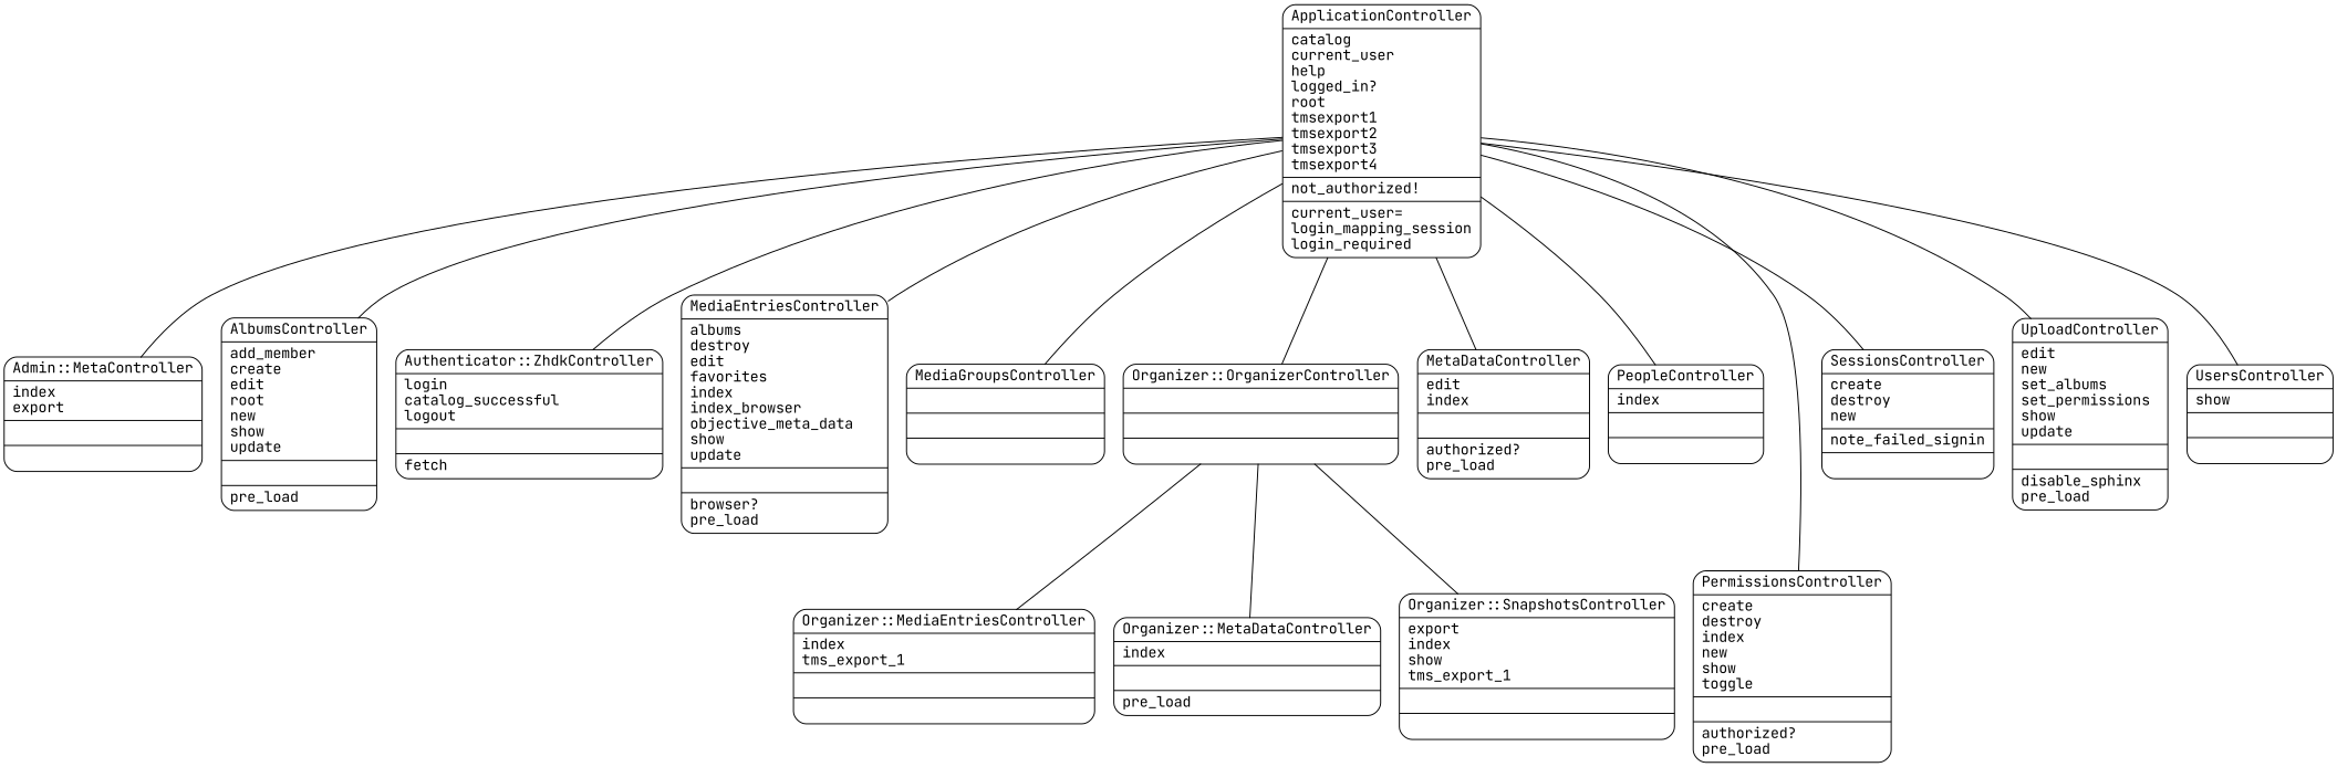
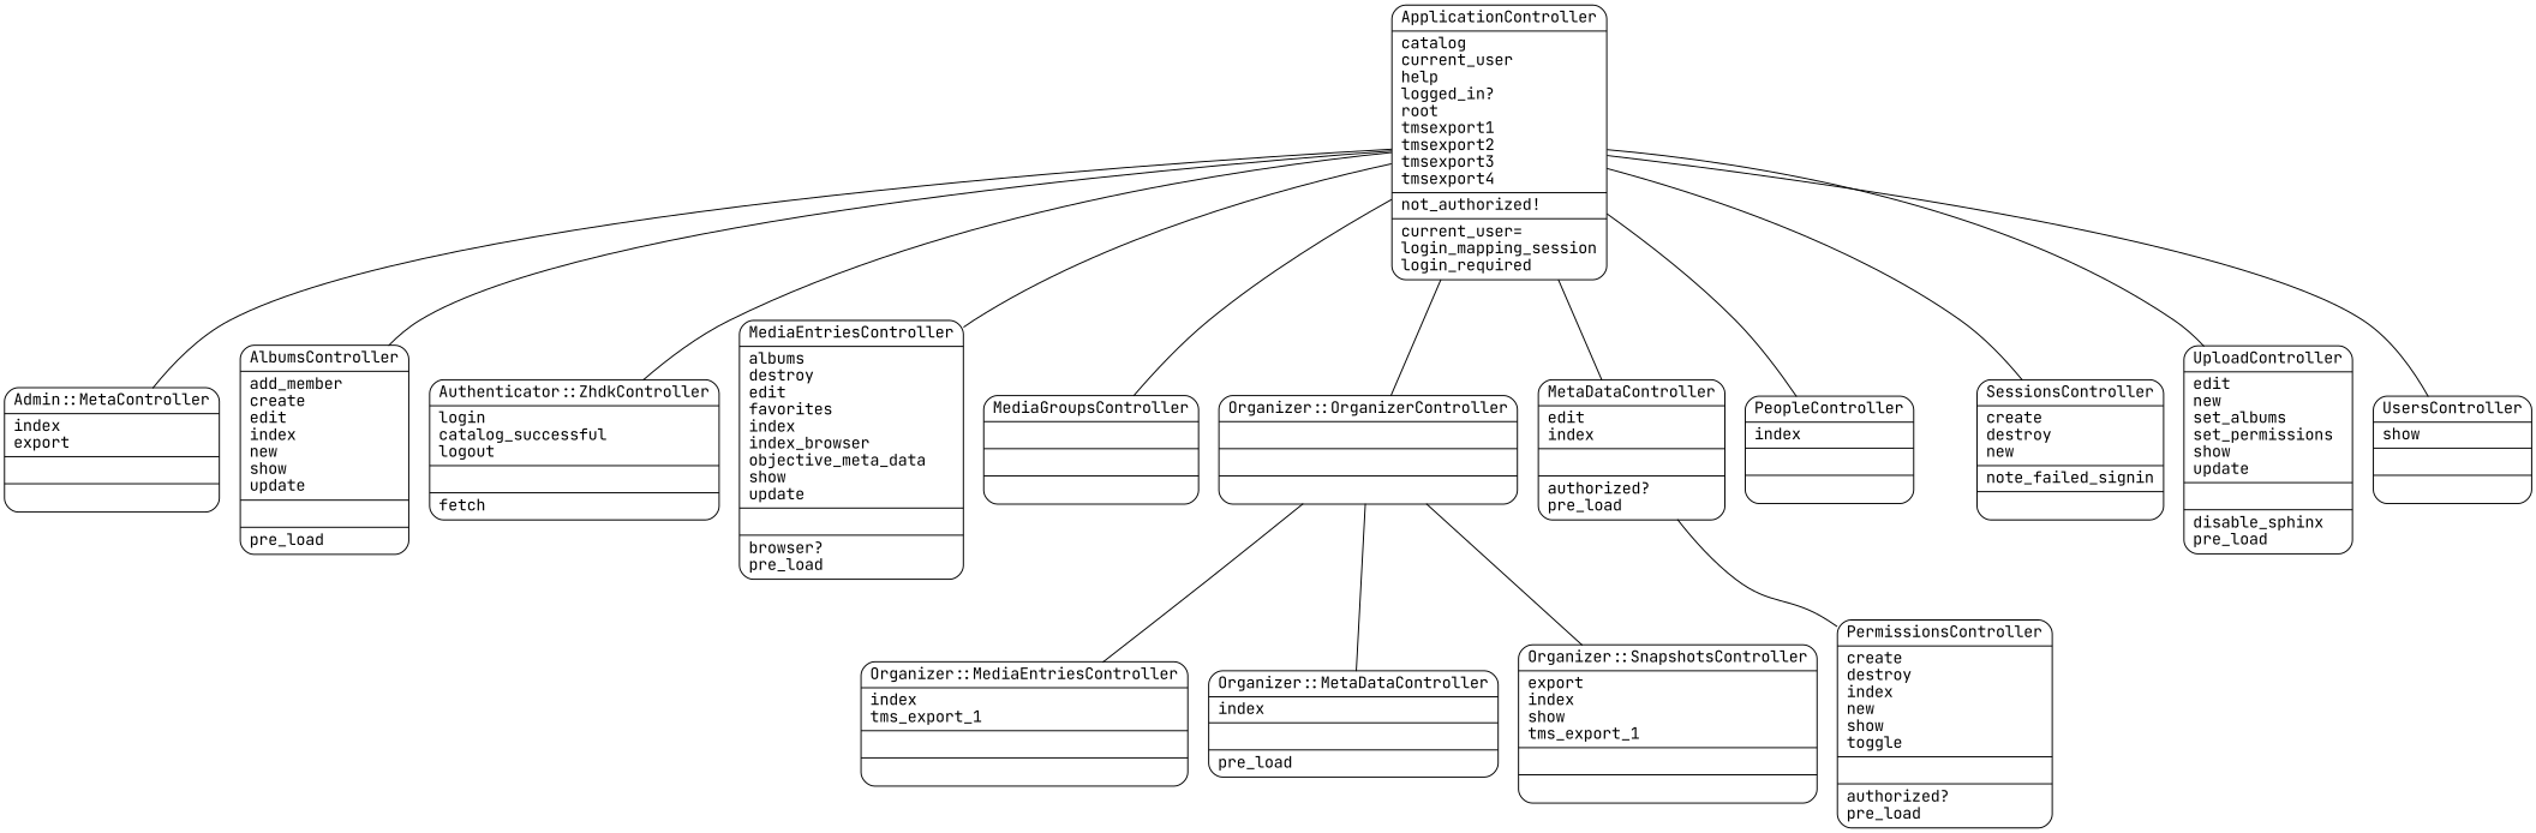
  digraph {
    fontname="JetBrains Mono"
    splines=true
    node [fontname="JetBrains Mono" shape=Mrecord]
    edge [arrowhead=none arrowtail=onormal fontname="JetBrains Mono"]
    n1 [label="{Admin::MetaController|index\lexport\l|\l|\l}"]
-   n2 [label="{AlbumsController|add_member\lcreate\ledit\lroot\lnew\lshow\lupdate\l|\l|pre_load\l}"]
+   n2 [label="{AlbumsController|add_member\lcreate\ledit\lindex\lnew\lshow\lupdate\l|\l|pre_load\l}"]
    n3 [label="{ApplicationController|catalog\lcurrent_user\lhelp\llogged_in?\lroot\ltmsexport1\ltmsexport2\ltmsexport3\ltmsexport4\l|not_authorized!\l|current_user=\llogin_mapping_session\llogin_required\l}"]
    n4 [label="{Authenticator::ZhdkController|login\lcatalog_successful\llogout\l|\l|fetch\l}"]
    n5 [label="{MediaEntriesController|albums\ldestroy\ledit\lfavorites\lindex\lindex_browser\lobjective_meta_data\lshow\lupdate\l|\l|browser?\lpre_load\l}"]
    n6 [label="{MediaGroupsController|\l|\l|\l}"]
    n7 [label="{MetaDataController|edit\lindex\l|\l|authorized?\lpre_load\l}"]
    n8 [label="{Organizer::OrganizerController|\l|\l|\l}"]
    n9 [label="{PeopleController|index\l|\l|\l}"]
    n10 [label="{PermissionsController|create\ldestroy\lindex\lnew\lshow\ltoggle\l|\l|authorized?\lpre_load\l}"]
    n11 [label="{SessionsController|create\ldestroy\lnew\l|note_failed_signin\l|\l}"]
    n12 [label="{UploadController|edit\lnew\lset_albums\lset_permissions\lshow\lupdate\l|\l|disable_sphinx\lpre_load\l}"]
    n13 [label="{UsersController|show\l|\l|\l}"]
    n14 [label="{Organizer::MediaEntriesController|index\ltms_export_1\l|\l|\l}"]
    n15 [label="{Organizer::MetaDataController|index\l|\l|pre_load\l}"]
    n16 [label="{Organizer::SnapshotsController|export\lindex\lshow\ltms_export_1\l|\l|\l}"]
    n3 -> n1
    n3 -> n2
    n3 -> n4
    n3 -> n5
    n3 -> n6
    n3 -> n7
    n3 -> n8
    n3 -> n9
-   n3 -> n10
+   n7 -> n10
    n3 -> n11
    n3 -> n12
    n3 -> n13
    n8 -> n14
    n8 -> n15
    n8 -> n16
  }
